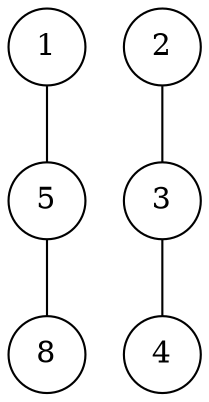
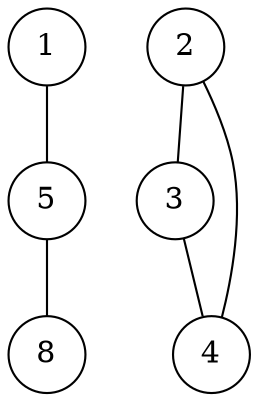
  digraph {
    rank=same
    rankdir=TB
    node [shape=circle]
    edge [dir=none]
    1
    5
    2
    3
    4
    n6 [label=8]
    1 -> 5
    5 -> n6
    2 -> 3
+   2 -> 4
    3 -> 4
  }
